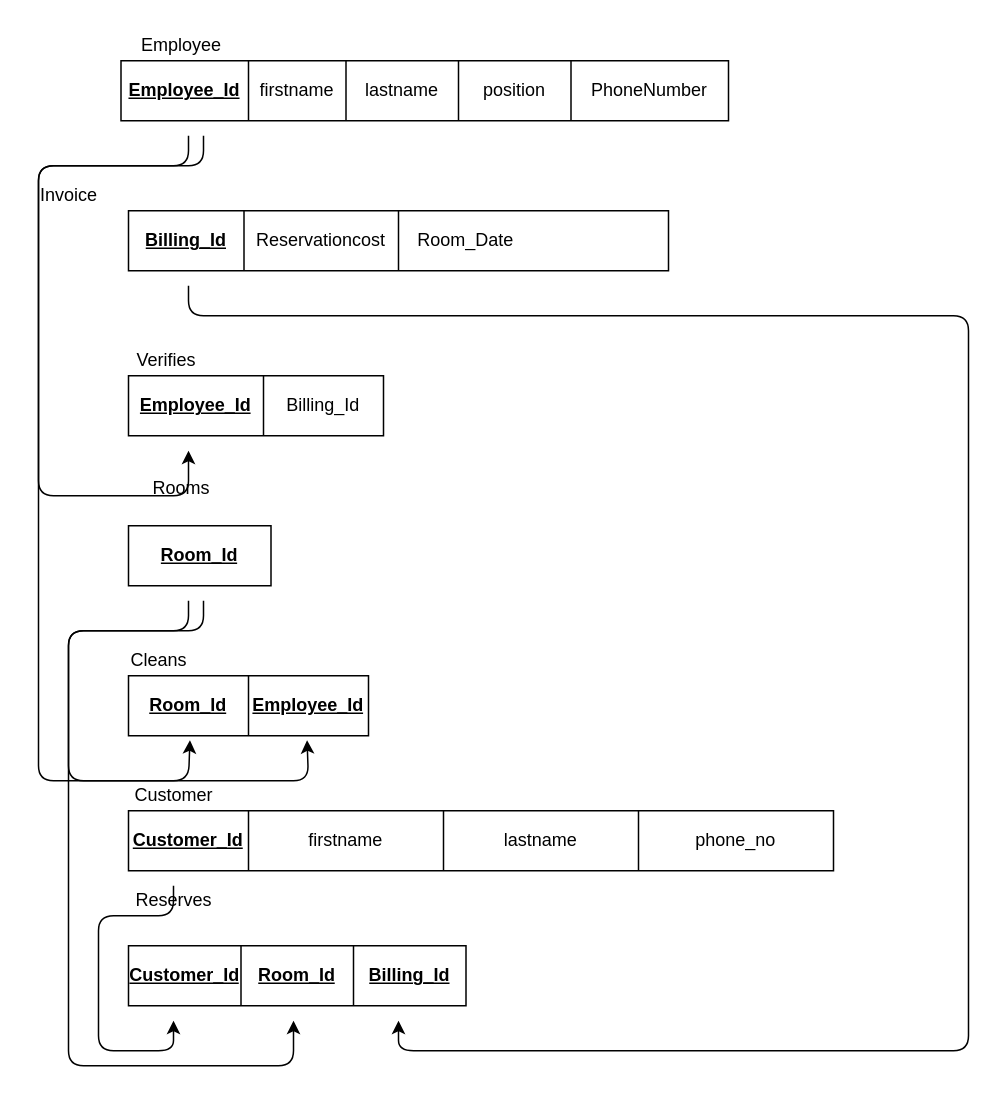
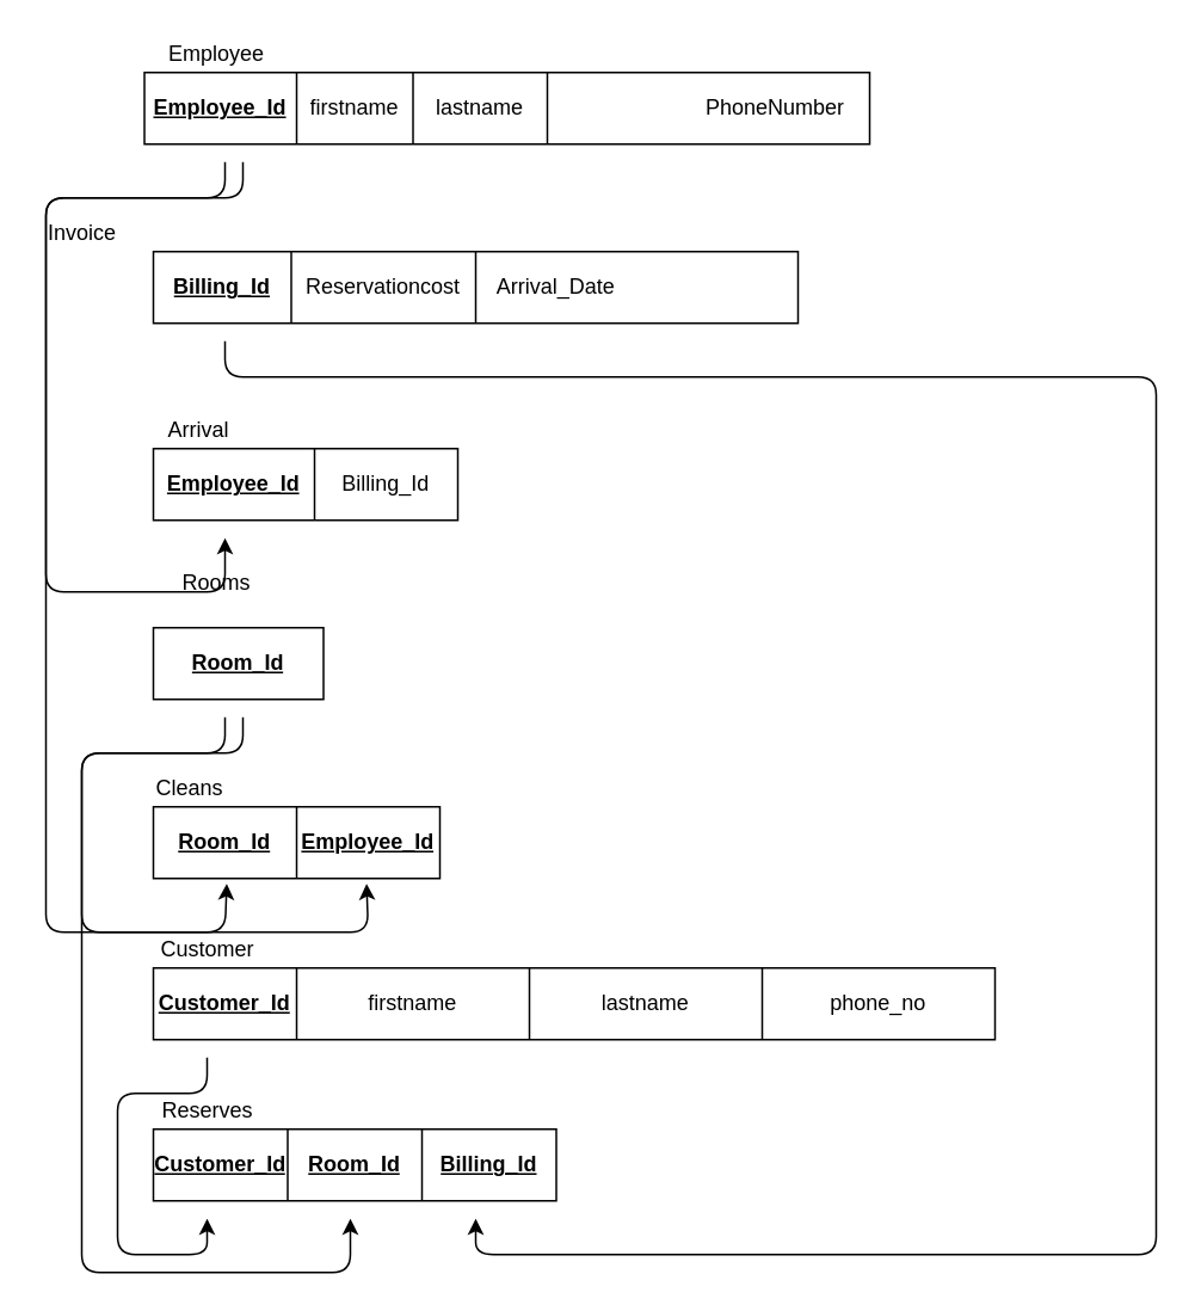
  <mxCell id="0" />
  <mxCell id="1" parent="0" />
  <mxCell id="2" value="Rooms" style="text;html=1;align=center;verticalAlign=middle;resizable=0;points=[];autosize=1;" parent="1" vertex="1"><mxGeometry x="95" y="315" width="50" height="20" as="geometry" /></mxCell>
  <mxCell id="3" value="Customer" style="text;html=1;align=center;verticalAlign=middle;resizable=0;points=[];autosize=1;" parent="1" vertex="1"><mxGeometry x="80" y="520" width="70" height="20" as="geometry" /></mxCell>
  <mxCell id="4" value="Invoice" style="text;html=1;align=center;verticalAlign=middle;resizable=0;points=[];autosize=1;" parent="1" vertex="1"><mxGeometry x="20" y="120" width="50" height="20" as="geometry" /></mxCell>
  <mxCell id="5" value="Cleans" style="text;html=1;align=center;verticalAlign=middle;resizable=0;points=[];autosize=1;" parent="1" vertex="1"><mxGeometry x="80" y="430" width="50" height="20" as="geometry" /></mxCell>
  <mxCell id="6" value="" style="shape=table;html=1;whiteSpace=wrap;startSize=0;container=1;collapsible=0;childLayout=tableLayout;" parent="1" vertex="1"><mxGeometry x="85" y="140" width="360" height="40" as="geometry" /></mxCell>
  <mxCell id="7" value="" style="shape=partialRectangle;html=1;whiteSpace=wrap;collapsible=0;dropTarget=0;pointerEvents=0;fillColor=none;top=0;left=0;bottom=0;right=0;points=[[0,0.5],[1,0.5]];portConstraint=eastwest;" parent="6" vertex="1"><mxGeometry width="360" height="40" as="geometry" /></mxCell>
  <mxCell id="8" value="&lt;u&gt;&lt;b&gt;Billing_Id&lt;/b&gt;&lt;/u&gt;" style="shape=partialRectangle;html=1;whiteSpace=wrap;connectable=0;overflow=hidden;fillColor=none;top=0;left=0;bottom=0;right=0;" parent="7" vertex="1"><mxGeometry width="77" height="40" as="geometry" /></mxCell>
  <mxCell id="9" value="Reservationcost" style="shape=partialRectangle;html=1;whiteSpace=wrap;connectable=0;overflow=hidden;fillColor=none;top=0;left=0;bottom=0;right=0;" parent="7" vertex="1"><mxGeometry x="77" width="103" height="40" as="geometry" /></mxCell>
- <mxCell id="10" value="Room_Date" style="shape=partialRectangle;html=1;whiteSpace=wrap;connectable=0;overflow=hidden;fillColor=none;top=0;left=0;bottom=0;right=0;" parent="7" vertex="1"><mxGeometry x="180" width="90" height="40" as="geometry" /></mxCell>
- <mxCell id="11" value="Verifies" style="text;html=1;align=center;verticalAlign=middle;resizable=0;points=[];autosize=1;" parent="1" vertex="1"><mxGeometry x="85" y="230" width="50" height="20" as="geometry" /></mxCell>
- <mxCell id="12" value="Reserves" style="text;html=1;align=center;verticalAlign=middle;resizable=0;points=[];autosize=1;" parent="1" vertex="1"><mxGeometry x="80" y="590" width="70" height="20" as="geometry" /></mxCell>
+ <mxCell id="10" value="Arrival_Date" style="shape=partialRectangle;html=1;whiteSpace=wrap;connectable=0;overflow=hidden;fillColor=none;top=0;left=0;bottom=0;right=0;" parent="7" vertex="1"><mxGeometry x="180" width="90" height="40" as="geometry" /></mxCell>
+ <mxCell id="11" value="Arrival" style="text;html=1;align=center;verticalAlign=middle;resizable=0;points=[];autosize=1;" parent="1" vertex="1"><mxGeometry x="85" y="230" width="50" height="20" as="geometry" /></mxCell>
+ <mxCell id="12" value="Reserves" style="text;html=1;align=center;verticalAlign=middle;resizable=0;points=[];autosize=1;" parent="1" vertex="1"><mxGeometry x="80" y="610" width="70" height="20" as="geometry" /></mxCell>
  <mxCell id="13" value="" style="shape=table;html=1;whiteSpace=wrap;startSize=0;container=1;collapsible=0;childLayout=tableLayout;" parent="1" vertex="1"><mxGeometry x="85" y="350" width="95" height="40" as="geometry" /></mxCell>
  <mxCell id="14" value="" style="shape=partialRectangle;html=1;whiteSpace=wrap;collapsible=0;dropTarget=0;pointerEvents=0;fillColor=none;top=0;left=0;bottom=0;right=0;points=[[0,0.5],[1,0.5]];portConstraint=eastwest;" parent="13" vertex="1"><mxGeometry width="95" height="40" as="geometry" /></mxCell>
  <mxCell id="15" value="&lt;b&gt;&lt;u&gt;Room_Id&lt;/u&gt;&lt;/b&gt;" style="shape=partialRectangle;html=1;whiteSpace=wrap;connectable=0;overflow=hidden;fillColor=none;top=0;left=0;bottom=0;right=0;" parent="14" vertex="1"><mxGeometry width="95" height="40" as="geometry" /></mxCell>
  <mxCell id="16" value="" style="shape=table;html=1;whiteSpace=wrap;startSize=0;container=1;collapsible=0;childLayout=tableLayout;" parent="1" vertex="1"><mxGeometry x="85" y="450" width="160" height="40" as="geometry" /></mxCell>
  <mxCell id="17" value="" style="shape=partialRectangle;html=1;whiteSpace=wrap;collapsible=0;dropTarget=0;pointerEvents=0;fillColor=none;top=0;left=0;bottom=0;right=0;points=[[0,0.5],[1,0.5]];portConstraint=eastwest;" parent="16" vertex="1"><mxGeometry width="160" height="40" as="geometry" /></mxCell>
  <mxCell id="18" value="&lt;b&gt;&lt;u&gt;Room_Id&lt;/u&gt;&lt;/b&gt;" style="shape=partialRectangle;html=1;whiteSpace=wrap;connectable=0;overflow=hidden;fillColor=none;top=0;left=0;bottom=0;right=0;" parent="17" vertex="1"><mxGeometry width="80" height="40" as="geometry" /></mxCell>
  <mxCell id="19" value="&lt;u&gt;&lt;b&gt;Employee_Id&lt;/b&gt;&lt;/u&gt;" style="shape=partialRectangle;html=1;whiteSpace=wrap;connectable=0;overflow=hidden;fillColor=none;top=0;left=0;bottom=0;right=0;" parent="17" vertex="1"><mxGeometry x="80" width="80" height="40" as="geometry" /></mxCell>
  <mxCell id="20" value="Employee" style="text;html=1;align=center;verticalAlign=middle;resizable=0;points=[];autosize=1;" parent="1" vertex="1"><mxGeometry x="85" y="20" width="70" height="20" as="geometry" /></mxCell>
  <mxCell id="21" value="" style="shape=table;html=1;whiteSpace=wrap;startSize=0;container=1;collapsible=0;childLayout=tableLayout;" parent="1" vertex="1"><mxGeometry x="80" y="40" width="405" height="40" as="geometry" /></mxCell>
  <mxCell id="22" value="" style="shape=partialRectangle;html=1;whiteSpace=wrap;collapsible=0;dropTarget=0;pointerEvents=0;fillColor=none;top=0;left=0;bottom=0;right=0;points=[[0,0.5],[1,0.5]];portConstraint=eastwest;" parent="21" vertex="1"><mxGeometry width="405" height="40" as="geometry" /></mxCell>
  <mxCell id="23" value="&lt;u&gt;&lt;b&gt;Employee_Id&lt;/b&gt;&lt;/u&gt;" style="shape=partialRectangle;html=1;whiteSpace=wrap;connectable=0;overflow=hidden;fillColor=none;top=0;left=0;bottom=0;right=0;" parent="22" vertex="1"><mxGeometry width="85" height="40" as="geometry" /></mxCell>
  <mxCell id="24" value="firstname" style="shape=partialRectangle;html=1;whiteSpace=wrap;connectable=0;overflow=hidden;fillColor=none;top=0;left=0;bottom=0;right=0;" parent="22" vertex="1"><mxGeometry x="85" width="65" height="40" as="geometry" /></mxCell>
  <mxCell id="25" value="lastname" style="shape=partialRectangle;html=1;whiteSpace=wrap;connectable=0;overflow=hidden;fillColor=none;top=0;left=0;bottom=0;right=0;" vertex="1" parent="22"><mxGeometry x="150" width="75" height="40" as="geometry" /></mxCell>
- <mxCell id="26" value="position" style="shape=partialRectangle;html=1;whiteSpace=wrap;connectable=0;overflow=hidden;fillColor=none;top=0;left=0;bottom=0;right=0;" vertex="1" parent="22"><mxGeometry x="225" width="75" height="40" as="geometry" /></mxCell>
  <mxCell id="27" value="PhoneNumber" style="shape=partialRectangle;html=1;whiteSpace=wrap;connectable=0;overflow=hidden;fillColor=none;top=0;left=0;bottom=0;right=0;" vertex="1" parent="22"><mxGeometry x="300" width="105" height="40" as="geometry" /></mxCell>
  <mxCell id="28" value="" style="shape=table;html=1;whiteSpace=wrap;startSize=0;container=1;collapsible=0;childLayout=tableLayout;" parent="1" vertex="1"><mxGeometry x="85" y="250" width="170" height="40" as="geometry" /></mxCell>
  <mxCell id="29" value="" style="shape=partialRectangle;html=1;whiteSpace=wrap;collapsible=0;dropTarget=0;pointerEvents=0;fillColor=none;top=0;left=0;bottom=0;right=0;points=[[0,0.5],[1,0.5]];portConstraint=eastwest;" parent="28" vertex="1"><mxGeometry width="170" height="40" as="geometry" /></mxCell>
  <mxCell id="30" value="&lt;u&gt;&lt;b&gt;Employee_Id&lt;/b&gt;&lt;/u&gt;" style="shape=partialRectangle;html=1;whiteSpace=wrap;connectable=0;overflow=hidden;fillColor=none;top=0;left=0;bottom=0;right=0;" parent="29" vertex="1"><mxGeometry width="90" height="40" as="geometry" /></mxCell>
  <mxCell id="31" value="Billing_Id" style="shape=partialRectangle;html=1;whiteSpace=wrap;connectable=0;overflow=hidden;fillColor=none;top=0;left=0;bottom=0;right=0;" parent="29" vertex="1"><mxGeometry x="90" width="80" height="40" as="geometry" /></mxCell>
  <mxCell id="32" value="" style="shape=table;html=1;whiteSpace=wrap;startSize=0;container=1;collapsible=0;childLayout=tableLayout;" parent="1" vertex="1"><mxGeometry x="85" y="540" width="470" height="40" as="geometry" /></mxCell>
  <mxCell id="33" value="" style="shape=partialRectangle;html=1;whiteSpace=wrap;collapsible=0;dropTarget=0;pointerEvents=0;fillColor=none;top=0;left=0;bottom=0;right=0;points=[[0,0.5],[1,0.5]];portConstraint=eastwest;" parent="32" vertex="1"><mxGeometry width="470" height="40" as="geometry" /></mxCell>
  <mxCell id="34" value="&lt;b&gt;&lt;u&gt;Customer_Id&lt;/u&gt;&lt;/b&gt;" style="shape=partialRectangle;html=1;whiteSpace=wrap;connectable=0;overflow=hidden;fillColor=none;top=0;left=0;bottom=0;right=0;" parent="33" vertex="1"><mxGeometry width="80" height="40" as="geometry" /></mxCell>
  <mxCell id="35" value="firstname" style="shape=partialRectangle;html=1;whiteSpace=wrap;connectable=0;overflow=hidden;fillColor=none;top=0;left=0;bottom=0;right=0;" parent="33" vertex="1"><mxGeometry x="80" width="130" height="40" as="geometry" /></mxCell>
  <mxCell id="36" value="lastname" style="shape=partialRectangle;html=1;whiteSpace=wrap;connectable=0;overflow=hidden;fillColor=none;top=0;left=0;bottom=0;right=0;" vertex="1" parent="33"><mxGeometry x="210" width="130" height="40" as="geometry" /></mxCell>
  <mxCell id="37" value="phone_no" style="shape=partialRectangle;html=1;whiteSpace=wrap;connectable=0;overflow=hidden;fillColor=none;top=0;left=0;bottom=0;right=0;" vertex="1" parent="33"><mxGeometry x="340" width="130" height="40" as="geometry" /></mxCell>
  <mxCell id="38" value="" style="shape=table;html=1;whiteSpace=wrap;startSize=0;container=1;collapsible=0;childLayout=tableLayout;fontStyle=1" parent="1" vertex="1"><mxGeometry x="85" y="630" width="225" height="40" as="geometry" /></mxCell>
  <mxCell id="39" value="" style="shape=partialRectangle;html=1;whiteSpace=wrap;collapsible=0;dropTarget=0;pointerEvents=0;fillColor=none;top=0;left=0;bottom=0;right=0;points=[[0,0.5],[1,0.5]];portConstraint=eastwest;" parent="38" vertex="1"><mxGeometry width="225" height="40" as="geometry" /></mxCell>
  <mxCell id="40" value="&lt;u&gt;&lt;b&gt;Customer_Id&lt;/b&gt;&lt;/u&gt;" style="shape=partialRectangle;html=1;whiteSpace=wrap;connectable=0;overflow=hidden;fillColor=none;top=0;left=0;bottom=0;right=0;" parent="39" vertex="1"><mxGeometry width="75" height="40" as="geometry" /></mxCell>
  <mxCell id="41" value="&lt;b&gt;&lt;u&gt;Room_Id&lt;/u&gt;&lt;/b&gt;" style="shape=partialRectangle;html=1;whiteSpace=wrap;connectable=0;overflow=hidden;fillColor=none;top=0;left=0;bottom=0;right=0;" vertex="1" parent="39"><mxGeometry x="75" width="75" height="40" as="geometry" /></mxCell>
  <mxCell id="42" value="&lt;u&gt;&lt;b&gt;Billing_Id&lt;/b&gt;&lt;/u&gt;" style="shape=partialRectangle;html=1;whiteSpace=wrap;connectable=0;overflow=hidden;fillColor=none;top=0;left=0;bottom=0;right=0;" parent="39" vertex="1"><mxGeometry x="150" width="75" height="40" as="geometry" /></mxCell>
  <mxCell id="43" value="" style="endArrow=classic;html=1;" edge="1" parent="1"><mxGeometry width="50" height="50" relative="1" as="geometry"><mxPoint x="125" y="90" as="sourcePoint" /><mxPoint x="125" y="300" as="targetPoint" /><Array as="points"><mxPoint x="125" y="110" /><mxPoint x="25" y="110" /><mxPoint x="25" y="330" /><mxPoint x="125" y="330" /></Array></mxGeometry></mxCell>
  <mxCell id="44" value="" style="endArrow=classic;html=1;" edge="1" parent="1"><mxGeometry width="50" height="50" relative="1" as="geometry"><mxPoint x="125" y="190" as="sourcePoint" /><mxPoint x="265" y="680" as="targetPoint" /><Array as="points"><mxPoint x="125" y="210" /><mxPoint x="645" y="210" /><mxPoint x="645" y="700" /><mxPoint x="265" y="700" /></Array></mxGeometry></mxCell>
  <mxCell id="45" value="" style="endArrow=classic;html=1;entryX=0.744;entryY=1.075;entryDx=0;entryDy=0;entryPerimeter=0;" edge="1" parent="1" target="17"><mxGeometry width="50" height="50" relative="1" as="geometry"><mxPoint x="135" y="90" as="sourcePoint" /><mxPoint x="385" y="440" as="targetPoint" /><Array as="points"><mxPoint x="135" y="110" /><mxPoint x="25" y="110" /><mxPoint x="25" y="520" /><mxPoint x="205" y="520" /></Array></mxGeometry></mxCell>
  <mxCell id="46" value="" style="endArrow=classic;html=1;exitX=0.421;exitY=1.25;exitDx=0;exitDy=0;exitPerimeter=0;entryX=0.256;entryY=1.075;entryDx=0;entryDy=0;entryPerimeter=0;" edge="1" parent="1" source="14" target="17"><mxGeometry width="50" height="50" relative="1" as="geometry"><mxPoint x="335" y="490" as="sourcePoint" /><mxPoint x="385" y="440" as="targetPoint" /><Array as="points"><mxPoint x="125" y="420" /><mxPoint x="45" y="420" /><mxPoint x="45" y="520" /><mxPoint x="125" y="520" /></Array></mxGeometry></mxCell>
  <mxCell id="47" value="" style="endArrow=classic;html=1;" edge="1" parent="1"><mxGeometry width="50" height="50" relative="1" as="geometry"><mxPoint x="135" y="400" as="sourcePoint" /><mxPoint x="195" y="680" as="targetPoint" /><Array as="points"><mxPoint x="135" y="420" /><mxPoint x="45" y="420" /><mxPoint x="45" y="710" /><mxPoint x="195" y="710" /></Array></mxGeometry></mxCell>
  <mxCell id="48" value="" style="endArrow=classic;html=1;" edge="1" parent="1"><mxGeometry width="50" height="50" relative="1" as="geometry"><mxPoint x="115" y="590" as="sourcePoint" /><mxPoint x="115" y="680" as="targetPoint" /><Array as="points"><mxPoint x="115" y="610" /><mxPoint x="65" y="610" /><mxPoint x="65" y="700" /><mxPoint x="115" y="700" /></Array></mxGeometry></mxCell>
